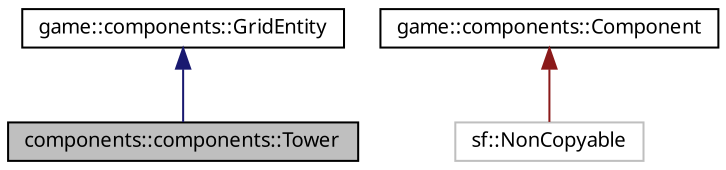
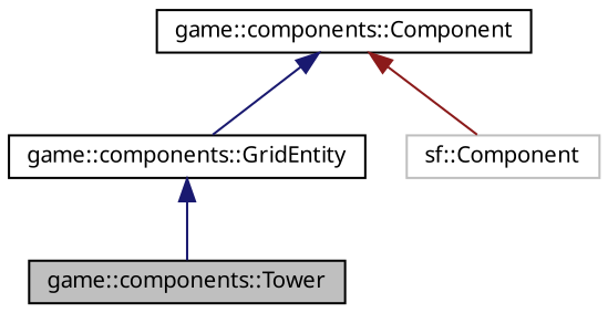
  digraph {
    fontname="Noto Sans"
    node [color=black fillcolor=white fontname="Noto Sans" fontsize=10 shape=record style=filled]
    edge [color=midnightblue dir=back fontname="Noto Sans" fontsize=10 labelfontname=Helvetica labelfontsize=10 style=solid]
-   n1 [fillcolor=grey75 fontcolor=black height=0.2 label="components::components::Tower" width=0.4]
+   n1 [fillcolor=grey75 fontcolor=black height=0.2 label="game::components::Tower" width=0.4]
    n2 [height=0.2 label="game::components::GridEntity" width=0.4]
    n3 [height=0.2 label="game::components::Component" width=0.4]
-   n4 [color=grey75 height=0.2 label="sf::NonCopyable" width=0.4]
+   n4 [color=grey75 height=0.2 label="sf::Component" width=0.4]
    n2 -> n1
+   n3 -> n2
    n3 -> n4 [color=firebrick4]
  }
